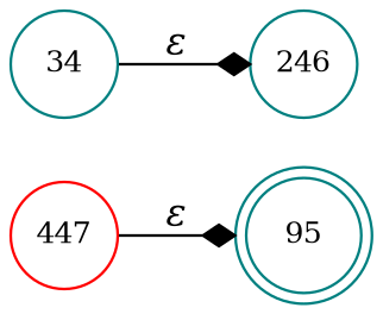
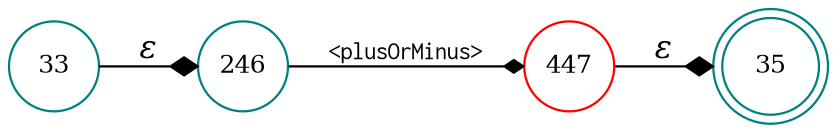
  digraph {
    rankdir=LR
    node [color=teal fixedsize=true fontsize=11 shape=circle peripheries=1]
    edge [arrowhead=diamond fontname="Times-Italic"]
-   n1 [label=95 shape=doublecircle width=.6 peripheries=""]
-   n2 [label=34 width=.55]
+   n1 [label=35 shape=doublecircle width=.6 peripheries=""]
+   n2 [label=33 width=.55]
    n3 [label=246 width=.55]
    n4 [color=red label=447 width=.55]
    n2 -> n3 [label="&epsilon;"]
+   n3 -> n4 [arrowsize=.7 fontname=Courier fontsize=11 label="<plusOrMinus>"]
    n4 -> n1 [label="&epsilon;"]
  }
